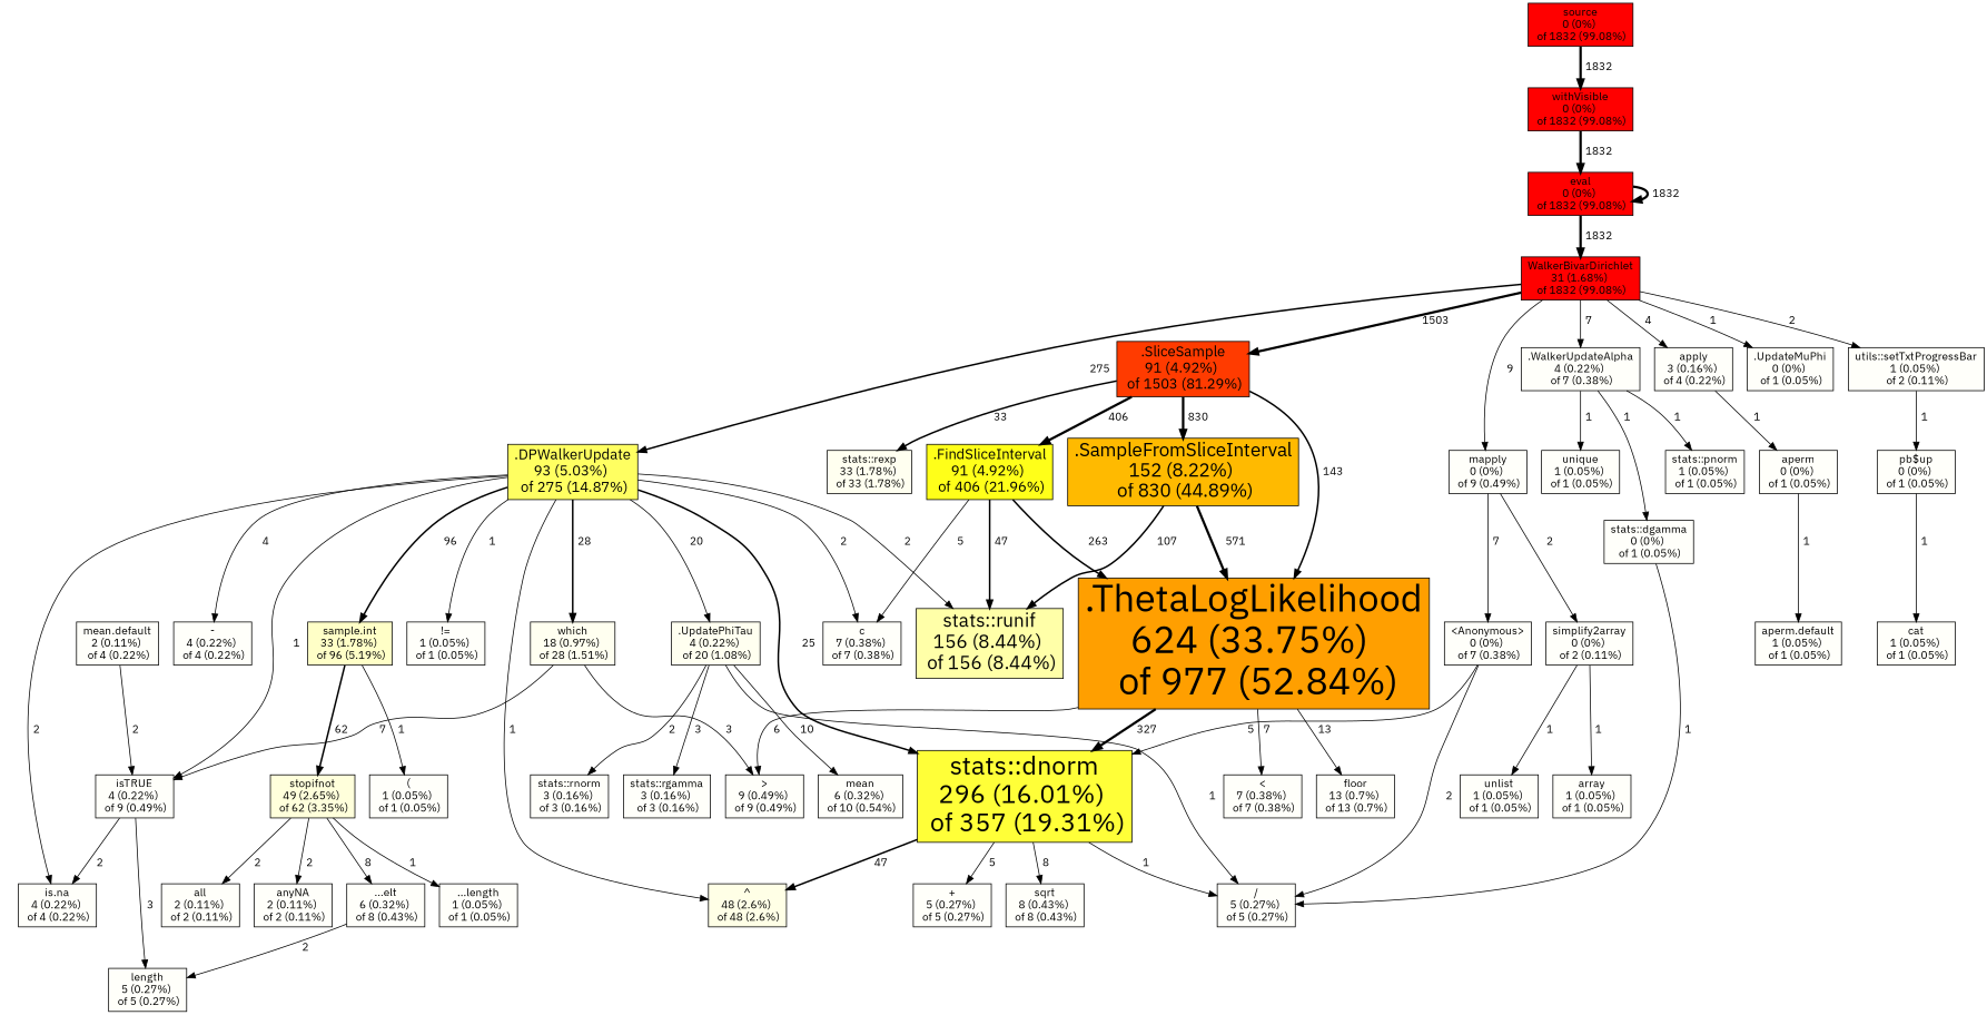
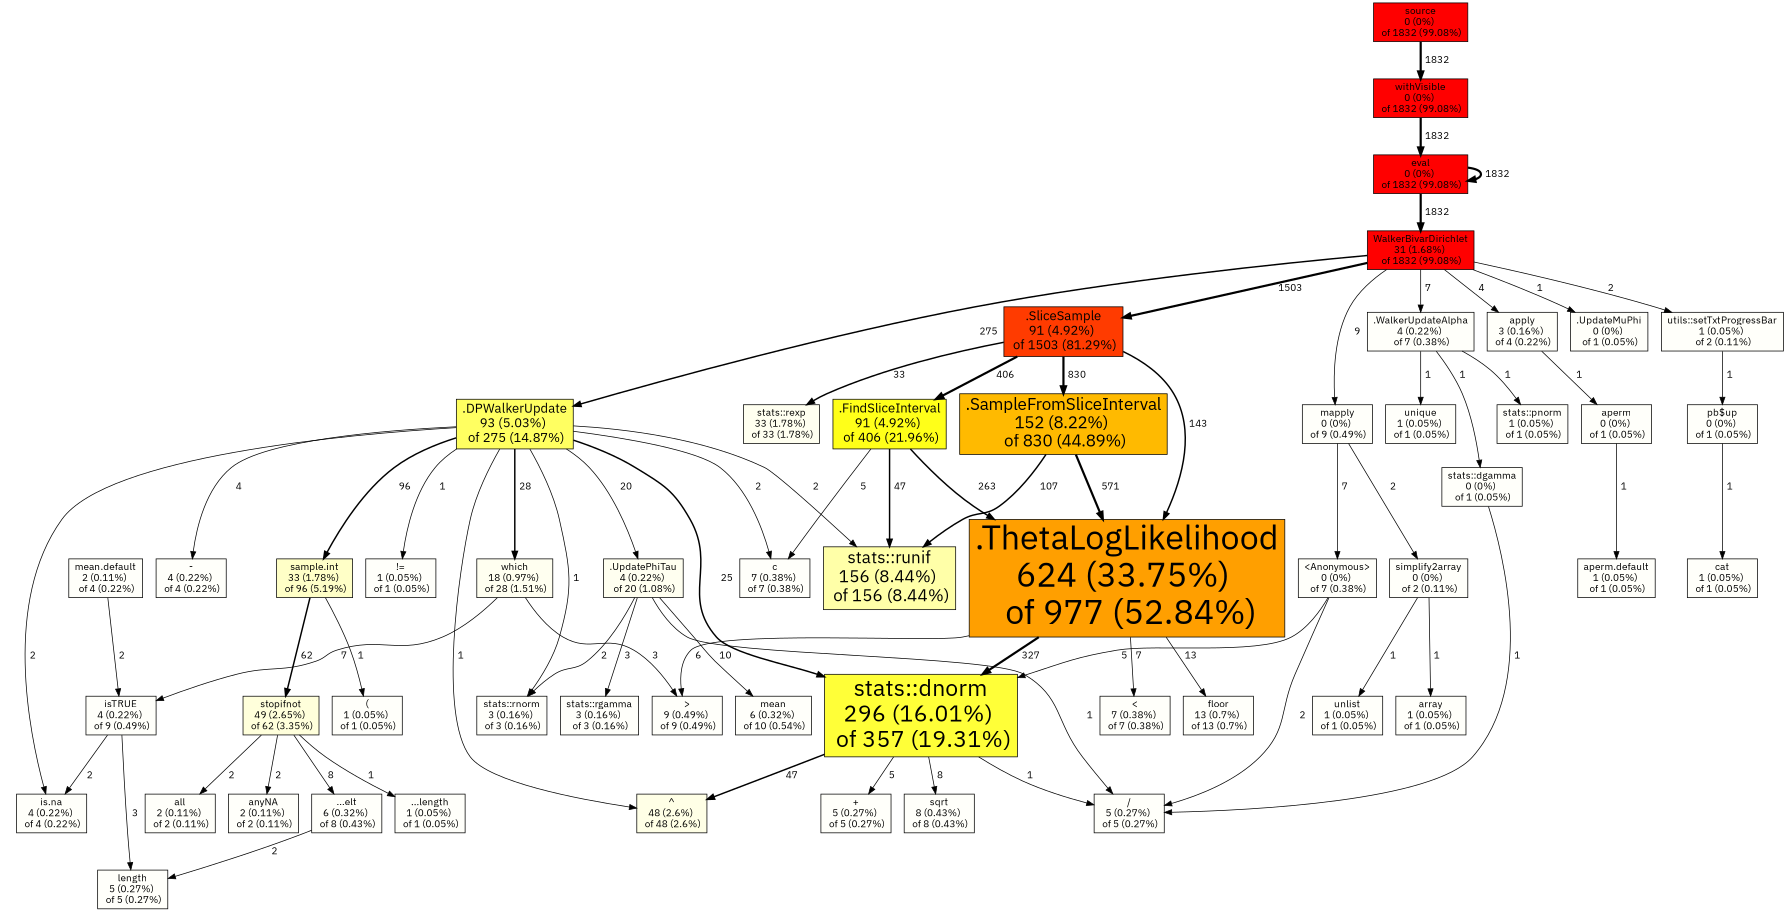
  digraph {
    fontname="IBM Plex Sans"
    rankdir=TB
    node [color=black fillcolor="#FFFFFA" fontname="IBM Plex Sans" fontsize=14 shape=box style=filled]
    edge [fontname="IBM Plex Sans" penwidth=1]
    "...elt\n6 (0.32%) \n of 8 (0.43%)"
    "length\n5 (0.27%) \n of 5 (0.27%)"
    ".DPWalkerUpdate\n93 (5.03%) \n of 275 (14.87%)" [fillcolor="#FFFF61" fontsize=17.9421291936046]
    "-\n4 (0.22%) \n of 4 (0.22%)"
    "!=\n1 (0.05%) \n of 1 (0.05%)"
    ".UpdatePhiTau\n4 (0.22%) \n of 20 (1.08%)" [fillcolor="#FFFFF0"]
    "^\n48 (2.6%) \n of 48 (2.6%)" [fillcolor="#FFFFE6"]
    "c\n7 (0.38%) \n of 7 (0.38%)"
    "is.na\n4 (0.22%) \n of 4 (0.22%)"
    "sample.int\n33 (1.78%) \n of 96 (5.19%)" [fillcolor="#FFFFC7"]
    "stats::dnorm\n296 (16.01%) \n of 357 (19.31%)" [fillcolor="#FFFF38" fontsize=32.0099984379881]
    "stats::rnorm\n3 (0.16%) \n of 3 (0.16%)"
    "stats::runif\n156 (8.44%) \n of 156 (8.44%)" [fillcolor="#FFFFA8" fontsize=23.2413424741343]
    "which\n18 (0.97%) \n of 28 (1.51%)" [fillcolor="#FFFFF0"]
    "/\n5 (0.27%) \n of 5 (0.27%)"
    "mean\n6 (0.32%) \n of 10 (0.54%)"
    "stats::rgamma\n3 (0.16%) \n of 3 (0.16%)"
    "(\n1 (0.05%) \n of 1 (0.05%)"
    "stopifnot\n49 (2.65%) \n of 62 (3.35%)" [fillcolor="#FFFFDB"]
    "+\n5 (0.27%) \n of 5 (0.27%)"
    "sqrt\n8 (0.43%) \n of 8 (0.43%)"
    ">\n9 (0.49%) \n of 9 (0.49%)"
    "isTRUE\n4 (0.22%) \n of 9 (0.49%)"
    "...length\n1 (0.05%) \n of 1 (0.05%)"
    "all\n2 (0.11%) \n of 2 (0.11%)"
    "anyNA\n2 (0.11%) \n of 2 (0.11%)"
    ".FindSliceInterval\n91 (4.92%) \n of 406 (21.96%)" [fillcolor="#FFFF19" fontsize=17.7448584102551]
    ".ThetaLogLikelihood\n624 (33.75%) \n of 977 (52.84%)" [fillcolor="#FF9F00" fontsize=46.475800154489]
    "<\n7 (0.38%) \n of 7 (0.38%)"
    "floor\n13 (0.7%) \n of 13 (0.7%)"
    ".SampleFromSliceInterval\n152 (8.22%) \n of 830 (44.89%)" [fillcolor="#FFBA00" fontsize=22.9364338989303]
    ".SliceSample\n91 (4.92%) \n of 1503 (81.29%)" [fillcolor="#FF3B00" fontsize=17.7448584102551]
    "stats::rexp\n33 (1.78%) \n of 33 (1.78%)" [fillcolor="#FFFFF0"]
    "mean.default\n2 (0.11%) \n of 4 (0.22%)"
    ".WalkerUpdateAlpha\n4 (0.22%) \n of 7 (0.38%)"
    "stats::dgamma\n0 (0%) \n of 1 (0.05%)"
    "stats::pnorm\n1 (0.05%) \n of 1 (0.05%)"
    "unique\n1 (0.05%) \n of 1 (0.05%)"
    "<Anonymous>\n0 (0%) \n of 7 (0.38%)"
    "aperm\n0 (0%) \n of 1 (0.05%)"
    "aperm.default\n1 (0.05%) \n of 1 (0.05%)"
    "apply\n3 (0.16%) \n of 4 (0.22%)"
    "eval\n0 (0%) \n of 1832 (99.08%)" [fillcolor="#FF0000"]
    "WalkerBivarDirichlet\n31 (1.68%) \n of 1832 (99.08%)" [fillcolor="#FF0000"]
    ".UpdateMuPhi\n0 (0%) \n of 1 (0.05%)"
    "mapply\n0 (0%) \n of 9 (0.49%)"
    "utils::setTxtProgressBar\n1 (0.05%) \n of 2 (0.11%)"
    "simplify2array\n0 (0%) \n of 2 (0.11%)"
    "pb$up\n0 (0%) \n of 1 (0.05%)"
    "array\n1 (0.05%) \n of 1 (0.05%)"
    "unlist\n1 (0.05%) \n of 1 (0.05%)"
    "cat\n1 (0.05%) \n of 1 (0.05%)"
    "source\n0 (0%) \n of 1832 (99.08%)" [fillcolor="#FF0000"]
    "withVisible\n0 (0%) \n of 1832 (99.08%)" [fillcolor="#FF0000"]
    "...elt\n6 (0.32%) \n of 8 (0.43%)" -> "length\n5 (0.27%) \n of 5 (0.27%)" [label="  2"]
    ".DPWalkerUpdate\n93 (5.03%) \n of 275 (14.87%)" -> "-\n4 (0.22%) \n of 4 (0.22%)" [label="  4"]
    ".DPWalkerUpdate\n93 (5.03%) \n of 275 (14.87%)" -> "!=\n1 (0.05%) \n of 1 (0.05%)" [label="  1"]
    ".DPWalkerUpdate\n93 (5.03%) \n of 275 (14.87%)" -> ".UpdatePhiTau\n4 (0.22%) \n of 20 (1.08%)" [label="  20"]
    ".DPWalkerUpdate\n93 (5.03%) \n of 275 (14.87%)" -> "^\n48 (2.6%) \n of 48 (2.6%)" [label="  1"]
    ".DPWalkerUpdate\n93 (5.03%) \n of 275 (14.87%)" -> "c\n7 (0.38%) \n of 7 (0.38%)" [label="  2"]
    ".DPWalkerUpdate\n93 (5.03%) \n of 275 (14.87%)" -> "is.na\n4 (0.22%) \n of 4 (0.22%)" [label="  2"]
    ".DPWalkerUpdate\n93 (5.03%) \n of 275 (14.87%)" -> "sample.int\n33 (1.78%) \n of 96 (5.19%)" [label="  96" penwidth=2]
    ".DPWalkerUpdate\n93 (5.03%) \n of 275 (14.87%)" -> "stats::dnorm\n296 (16.01%) \n of 357 (19.31%)" [label="  25" penwidth=2]
-   ".DPWalkerUpdate\n93 (5.03%) \n of 275 (14.87%)" -> "isTRUE\n4 (0.22%) \n of 9 (0.49%)" [label="  1"]
+   ".DPWalkerUpdate\n93 (5.03%) \n of 275 (14.87%)" -> "stats::rnorm\n3 (0.16%) \n of 3 (0.16%)" [label="  1"]
    ".DPWalkerUpdate\n93 (5.03%) \n of 275 (14.87%)" -> "stats::runif\n156 (8.44%) \n of 156 (8.44%)" [label="  2"]
    ".DPWalkerUpdate\n93 (5.03%) \n of 275 (14.87%)" -> "which\n18 (0.97%) \n of 28 (1.51%)" [label="  28" penwidth=2]
    ".UpdatePhiTau\n4 (0.22%) \n of 20 (1.08%)" -> "stats::rnorm\n3 (0.16%) \n of 3 (0.16%)" [label="  2"]
    ".UpdatePhiTau\n4 (0.22%) \n of 20 (1.08%)" -> "/\n5 (0.27%) \n of 5 (0.27%)" [label="  1"]
    ".UpdatePhiTau\n4 (0.22%) \n of 20 (1.08%)" -> "mean\n6 (0.32%) \n of 10 (0.54%)" [label="  10"]
    ".UpdatePhiTau\n4 (0.22%) \n of 20 (1.08%)" -> "stats::rgamma\n3 (0.16%) \n of 3 (0.16%)" [label="  3"]
    "sample.int\n33 (1.78%) \n of 96 (5.19%)" -> "(\n1 (0.05%) \n of 1 (0.05%)" [label="  1"]
    "sample.int\n33 (1.78%) \n of 96 (5.19%)" -> "stopifnot\n49 (2.65%) \n of 62 (3.35%)" [label="  62" penwidth=2]
    "stats::dnorm\n296 (16.01%) \n of 357 (19.31%)" -> "^\n48 (2.6%) \n of 48 (2.6%)" [label="  47" penwidth=2]
    "stats::dnorm\n296 (16.01%) \n of 357 (19.31%)" -> "/\n5 (0.27%) \n of 5 (0.27%)" [label="  1"]
    "stats::dnorm\n296 (16.01%) \n of 357 (19.31%)" -> "+\n5 (0.27%) \n of 5 (0.27%)" [label="  5"]
    "stats::dnorm\n296 (16.01%) \n of 357 (19.31%)" -> "sqrt\n8 (0.43%) \n of 8 (0.43%)" [label="  8"]
    "which\n18 (0.97%) \n of 28 (1.51%)" -> ">\n9 (0.49%) \n of 9 (0.49%)" [label="  3"]
    "which\n18 (0.97%) \n of 28 (1.51%)" -> "isTRUE\n4 (0.22%) \n of 9 (0.49%)" [label="  7"]
    "stopifnot\n49 (2.65%) \n of 62 (3.35%)" -> "...elt\n6 (0.32%) \n of 8 (0.43%)" [label="  8"]
    "stopifnot\n49 (2.65%) \n of 62 (3.35%)" -> "...length\n1 (0.05%) \n of 1 (0.05%)" [label="  1"]
    "stopifnot\n49 (2.65%) \n of 62 (3.35%)" -> "all\n2 (0.11%) \n of 2 (0.11%)" [label="  2"]
    "stopifnot\n49 (2.65%) \n of 62 (3.35%)" -> "anyNA\n2 (0.11%) \n of 2 (0.11%)" [label="  2"]
    "isTRUE\n4 (0.22%) \n of 9 (0.49%)" -> "length\n5 (0.27%) \n of 5 (0.27%)" [label="  3"]
    "isTRUE\n4 (0.22%) \n of 9 (0.49%)" -> "is.na\n4 (0.22%) \n of 4 (0.22%)" [label="  2"]
    ".FindSliceInterval\n91 (4.92%) \n of 406 (21.96%)" -> "c\n7 (0.38%) \n of 7 (0.38%)" [label="  5"]
    ".FindSliceInterval\n91 (4.92%) \n of 406 (21.96%)" -> "stats::runif\n156 (8.44%) \n of 156 (8.44%)" [label="  47" penwidth=2]
    ".FindSliceInterval\n91 (4.92%) \n of 406 (21.96%)" -> ".ThetaLogLikelihood\n624 (33.75%) \n of 977 (52.84%)" [label="  263" penwidth=2]
    ".ThetaLogLikelihood\n624 (33.75%) \n of 977 (52.84%)" -> "stats::dnorm\n296 (16.01%) \n of 357 (19.31%)" [label="  327" penwidth=3]
    ".ThetaLogLikelihood\n624 (33.75%) \n of 977 (52.84%)" -> ">\n9 (0.49%) \n of 9 (0.49%)" [label="  6"]
    ".ThetaLogLikelihood\n624 (33.75%) \n of 977 (52.84%)" -> "<\n7 (0.38%) \n of 7 (0.38%)" [label="  7"]
    ".ThetaLogLikelihood\n624 (33.75%) \n of 977 (52.84%)" -> "floor\n13 (0.7%) \n of 13 (0.7%)" [label="  13"]
    ".SampleFromSliceInterval\n152 (8.22%) \n of 830 (44.89%)" -> "stats::runif\n156 (8.44%) \n of 156 (8.44%)" [label="  107" penwidth=2]
    ".SampleFromSliceInterval\n152 (8.22%) \n of 830 (44.89%)" -> ".ThetaLogLikelihood\n624 (33.75%) \n of 977 (52.84%)" [label="  571" penwidth=3]
    ".SliceSample\n91 (4.92%) \n of 1503 (81.29%)" -> ".FindSliceInterval\n91 (4.92%) \n of 406 (21.96%)" [label="  406" penwidth=3]
    ".SliceSample\n91 (4.92%) \n of 1503 (81.29%)" -> ".ThetaLogLikelihood\n624 (33.75%) \n of 977 (52.84%)" [label="  143" penwidth=2]
    ".SliceSample\n91 (4.92%) \n of 1503 (81.29%)" -> ".SampleFromSliceInterval\n152 (8.22%) \n of 830 (44.89%)" [label="  830" penwidth=3]
    ".SliceSample\n91 (4.92%) \n of 1503 (81.29%)" -> "stats::rexp\n33 (1.78%) \n of 33 (1.78%)" [label="  33" penwidth=2]
    "mean.default\n2 (0.11%) \n of 4 (0.22%)" -> "isTRUE\n4 (0.22%) \n of 9 (0.49%)" [label="  2"]
    ".WalkerUpdateAlpha\n4 (0.22%) \n of 7 (0.38%)" -> "stats::dgamma\n0 (0%) \n of 1 (0.05%)" [label="  1"]
    ".WalkerUpdateAlpha\n4 (0.22%) \n of 7 (0.38%)" -> "stats::pnorm\n1 (0.05%) \n of 1 (0.05%)" [label="  1"]
    ".WalkerUpdateAlpha\n4 (0.22%) \n of 7 (0.38%)" -> "unique\n1 (0.05%) \n of 1 (0.05%)" [label="  1"]
    "stats::dgamma\n0 (0%) \n of 1 (0.05%)" -> "/\n5 (0.27%) \n of 5 (0.27%)" [label="  1"]
    "<Anonymous>\n0 (0%) \n of 7 (0.38%)" -> "stats::dnorm\n296 (16.01%) \n of 357 (19.31%)" [label="  5"]
    "<Anonymous>\n0 (0%) \n of 7 (0.38%)" -> "/\n5 (0.27%) \n of 5 (0.27%)" [label="  2"]
    "aperm\n0 (0%) \n of 1 (0.05%)" -> "aperm.default\n1 (0.05%) \n of 1 (0.05%)" [label="  1"]
    "apply\n3 (0.16%) \n of 4 (0.22%)" -> "aperm\n0 (0%) \n of 1 (0.05%)" [label="  1"]
    "eval\n0 (0%) \n of 1832 (99.08%)" -> "eval\n0 (0%) \n of 1832 (99.08%)" [label="  1832" penwidth=3]
    "eval\n0 (0%) \n of 1832 (99.08%)" -> "WalkerBivarDirichlet\n31 (1.68%) \n of 1832 (99.08%)" [label="  1832" penwidth=3]
    "WalkerBivarDirichlet\n31 (1.68%) \n of 1832 (99.08%)" -> ".DPWalkerUpdate\n93 (5.03%) \n of 275 (14.87%)" [label="  275" penwidth=2]
    "WalkerBivarDirichlet\n31 (1.68%) \n of 1832 (99.08%)" -> ".SliceSample\n91 (4.92%) \n of 1503 (81.29%)" [label="  1503" penwidth=3]
    "WalkerBivarDirichlet\n31 (1.68%) \n of 1832 (99.08%)" -> ".WalkerUpdateAlpha\n4 (0.22%) \n of 7 (0.38%)" [label="  7"]
    "WalkerBivarDirichlet\n31 (1.68%) \n of 1832 (99.08%)" -> "apply\n3 (0.16%) \n of 4 (0.22%)" [label="  4"]
    "WalkerBivarDirichlet\n31 (1.68%) \n of 1832 (99.08%)" -> ".UpdateMuPhi\n0 (0%) \n of 1 (0.05%)" [label="  1"]
    "WalkerBivarDirichlet\n31 (1.68%) \n of 1832 (99.08%)" -> "mapply\n0 (0%) \n of 9 (0.49%)" [label="  9"]
    "WalkerBivarDirichlet\n31 (1.68%) \n of 1832 (99.08%)" -> "utils::setTxtProgressBar\n1 (0.05%) \n of 2 (0.11%)" [label="  2"]
    "mapply\n0 (0%) \n of 9 (0.49%)" -> "<Anonymous>\n0 (0%) \n of 7 (0.38%)" [label="  7"]
    "mapply\n0 (0%) \n of 9 (0.49%)" -> "simplify2array\n0 (0%) \n of 2 (0.11%)" [label="  2"]
    "utils::setTxtProgressBar\n1 (0.05%) \n of 2 (0.11%)" -> "pb$up\n0 (0%) \n of 1 (0.05%)" [label="  1"]
    "simplify2array\n0 (0%) \n of 2 (0.11%)" -> "array\n1 (0.05%) \n of 1 (0.05%)" [label="  1"]
    "simplify2array\n0 (0%) \n of 2 (0.11%)" -> "unlist\n1 (0.05%) \n of 1 (0.05%)" [label="  1"]
    "pb$up\n0 (0%) \n of 1 (0.05%)" -> "cat\n1 (0.05%) \n of 1 (0.05%)" [label="  1"]
    "source\n0 (0%) \n of 1832 (99.08%)" -> "withVisible\n0 (0%) \n of 1832 (99.08%)" [label="  1832" penwidth=3]
    "withVisible\n0 (0%) \n of 1832 (99.08%)" -> "eval\n0 (0%) \n of 1832 (99.08%)" [label="  1832" penwidth=3]
  }
